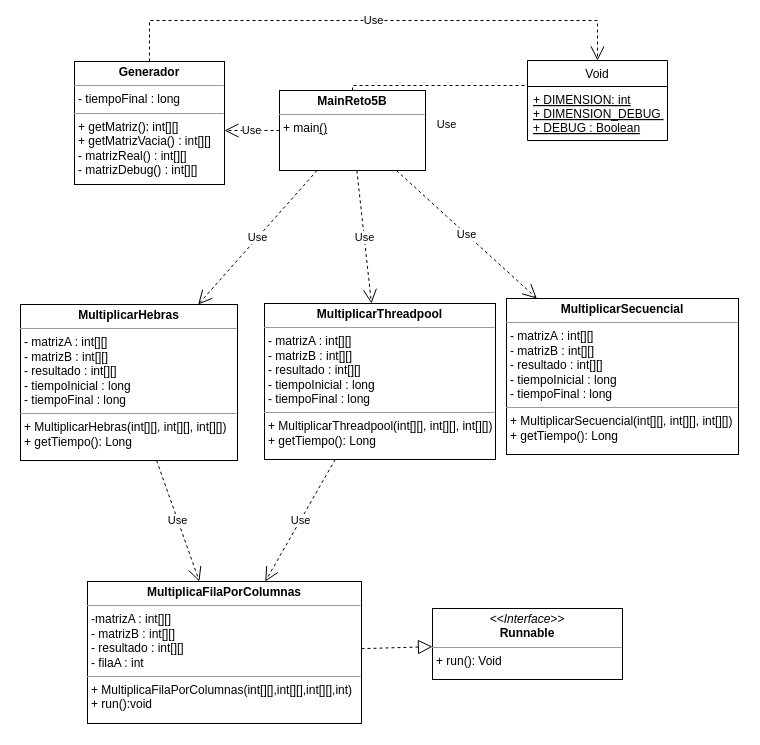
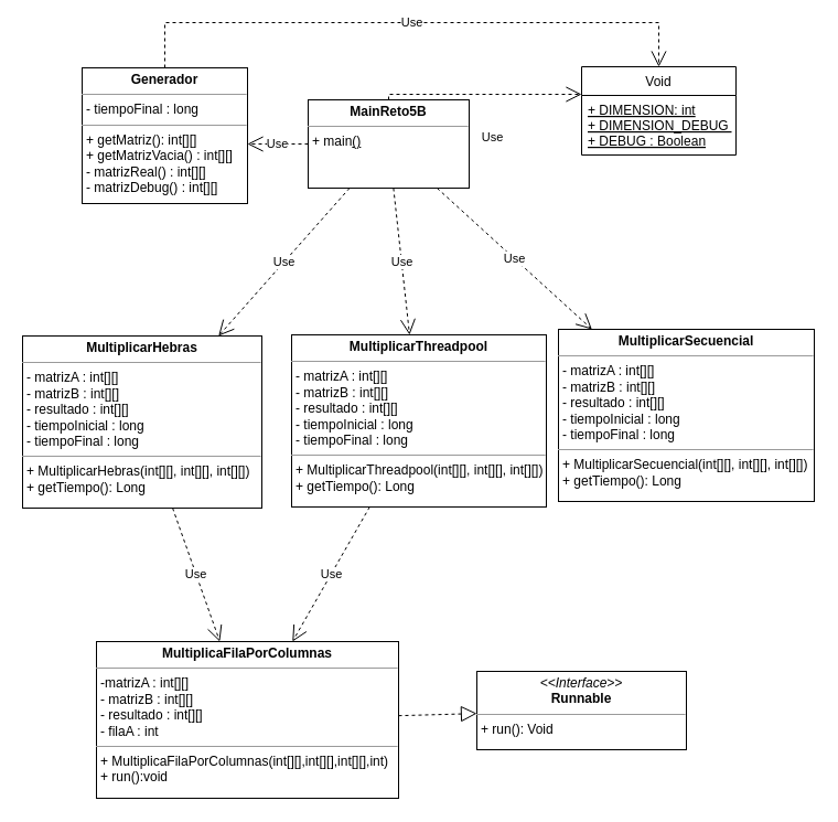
  <mxCell id="0" />
  <mxCell id="1" parent="0" />
  <mxCell id="2" value="&lt;p style=&quot;margin:0px;margin-top:4px;text-align:center;&quot;&gt;&lt;b&gt;MultiplicaFilaPorColumnas&lt;/b&gt;&lt;br&gt;&lt;/p&gt;&lt;hr size=&quot;1&quot;&gt;&lt;p style=&quot;margin:0px;margin-left:4px;&quot;&gt;&lt;span style=&quot;background-color: initial;&quot;&gt;-&lt;/span&gt;&lt;span style=&quot;background-color: initial;&quot;&gt;matrizA : int[][]&lt;/span&gt;&lt;/p&gt;&lt;p style=&quot;margin:0px;margin-left:4px;&quot;&gt;- matrizB : int[][]&lt;/p&gt;&lt;p style=&quot;margin:0px;margin-left:4px;&quot;&gt;- resultado : int[][]&lt;/p&gt;&lt;p style=&quot;margin:0px;margin-left:4px;&quot;&gt;- filaA : int&lt;/p&gt;&lt;hr size=&quot;1&quot;&gt;&lt;p style=&quot;margin:0px;margin-left:4px;&quot;&gt;+&amp;nbsp;&lt;span style=&quot;background-color: initial;&quot;&gt;MultiplicaFilaPorColumnas(int[][],int[][],int[][],int)&lt;/span&gt;&lt;/p&gt;&lt;p style=&quot;margin:0px;margin-left:4px;&quot;&gt;+ run():void&lt;/p&gt;&lt;p style=&quot;margin:0px;margin-left:4px;&quot;&gt;&lt;br&gt;&lt;/p&gt;" style="verticalAlign=top;align=left;overflow=fill;fontSize=12;fontFamily=Helvetica;html=1;" parent="1" vertex="1"><mxGeometry x="87" y="581" width="274" height="142" as="geometry" /></mxCell>
  <mxCell id="3" value="&lt;p style=&quot;margin:0px;margin-top:4px;text-align:center;&quot;&gt;&lt;b&gt;MainReto5B&lt;/b&gt;&lt;/p&gt;&lt;hr size=&quot;1&quot;&gt;&lt;p style=&quot;margin:0px;margin-left:4px;&quot;&gt;&lt;span style=&quot;background-color: initial;&quot;&gt;+ main&lt;u&gt;()&lt;/u&gt;&lt;/span&gt;&lt;/p&gt;" style="verticalAlign=top;align=left;overflow=fill;fontSize=12;fontFamily=Helvetica;html=1;" parent="1" vertex="1"><mxGeometry x="279" y="90" width="146" height="80" as="geometry" /></mxCell>
- <mxCell id="4" value="Use" style="endArrow=none;endSize=12;dashed=1;html=1;rounded=0;edgeStyle=orthogonalEdgeStyle;" parent="1" source="3" target="9" edge="1"><mxGeometry x="0.1" y="-39" width="160" relative="1" as="geometry"><mxPoint x="261" y="41" as="sourcePoint" /><mxPoint x="91" y="256" as="targetPoint" /><Array as="points"><mxPoint x="500" y="85" /><mxPoint x="500" y="85" /></Array><mxPoint as="offset" /></mxGeometry></mxCell>
+ <mxCell id="4" value="Use" style="endArrow=open;endSize=12;dashed=1;html=1;rounded=0;edgeStyle=orthogonalEdgeStyle;" parent="1" source="3" target="9" edge="1"><mxGeometry x="0.1" y="-39" width="160" relative="1" as="geometry"><mxPoint x="261" y="41" as="sourcePoint" /><mxPoint x="91" y="256" as="targetPoint" /><Array as="points"><mxPoint x="500" y="85" /><mxPoint x="500" y="85" /></Array><mxPoint as="offset" /></mxGeometry></mxCell>
  <mxCell id="5" value="&lt;p style=&quot;margin:0px;margin-top:4px;text-align:center;&quot;&gt;&lt;i&gt;&amp;lt;&amp;lt;Interface&amp;gt;&amp;gt;&lt;/i&gt;&lt;br&gt;&lt;b&gt;Runnable&lt;/b&gt;&lt;/p&gt;&lt;hr size=&quot;1&quot;&gt;&lt;p style=&quot;margin:0px;margin-left:4px;&quot;&gt;&lt;span style=&quot;background-color: initial;&quot;&gt;+ run(): Void&lt;/span&gt;&lt;br&gt;&lt;/p&gt;" style="verticalAlign=top;align=left;overflow=fill;fontSize=12;fontFamily=Helvetica;html=1;" parent="1" vertex="1"><mxGeometry x="432" y="608" width="190" height="71" as="geometry" /></mxCell>
  <mxCell id="6" value="" style="endArrow=block;dashed=1;endFill=0;endSize=12;html=1;rounded=0;" parent="1" source="2" target="5" edge="1"><mxGeometry width="160" relative="1" as="geometry"><mxPoint x="669" y="255" as="sourcePoint" /><mxPoint x="829" y="255" as="targetPoint" /></mxGeometry></mxCell>
  <mxCell id="7" value="&lt;p style=&quot;margin:0px;margin-top:4px;text-align:center;&quot;&gt;&lt;b&gt;MultiplicarHebras&lt;/b&gt;&lt;br&gt;&lt;/p&gt;&lt;hr size=&quot;1&quot;&gt;&lt;p style=&quot;margin:0px;margin-left:4px;&quot;&gt;&lt;span style=&quot;background-color: initial;&quot;&gt;-&amp;nbsp;&lt;/span&gt;&lt;span style=&quot;background-color: initial;&quot;&gt;matrizA : int[][]&lt;/span&gt;&lt;br&gt;&lt;/p&gt;&lt;p style=&quot;margin:0px;margin-left:4px;&quot;&gt;- matrizB : int[][]&lt;/p&gt;&lt;p style=&quot;margin:0px;margin-left:4px;&quot;&gt;- resultado : int[][]&lt;/p&gt;&lt;p style=&quot;margin:0px;margin-left:4px;&quot;&gt;- tiempoInicial : long&lt;/p&gt;&lt;p style=&quot;margin:0px;margin-left:4px;&quot;&gt;- tiempoFinal : long&lt;/p&gt;&lt;hr size=&quot;1&quot;&gt;&lt;p style=&quot;margin:0px;margin-left:4px;&quot;&gt;+&amp;nbsp;&lt;span style=&quot;background-color: initial;&quot;&gt;MultiplicarHebras(int[][], int[][], int[][])&lt;/span&gt;&lt;/p&gt;&lt;p style=&quot;margin:0px;margin-left:4px;&quot;&gt;+ getTiempo(): Long&lt;/p&gt;" style="verticalAlign=top;align=left;overflow=fill;fontSize=12;fontFamily=Helvetica;html=1;" parent="1" vertex="1"><mxGeometry x="20" y="304" width="217" height="156" as="geometry" /></mxCell>
  <mxCell id="8" value="&lt;p style=&quot;margin:0px;margin-top:4px;text-align:center;&quot;&gt;&lt;b&gt;Generador&lt;/b&gt;&lt;br&gt;&lt;/p&gt;&lt;hr size=&quot;1&quot;&gt;&lt;p style=&quot;margin:0px;margin-left:4px;&quot;&gt;&lt;span style=&quot;background-color: initial;&quot;&gt;- tiempoFinal : long&lt;/span&gt;&lt;br&gt;&lt;/p&gt;&lt;hr size=&quot;1&quot;&gt;&lt;p style=&quot;margin:0px;margin-left:4px;&quot;&gt;+&amp;nbsp;&lt;span style=&quot;background-color: initial;&quot;&gt;getMatriz(): int[][]&amp;nbsp;&lt;/span&gt;&lt;/p&gt;&lt;p style=&quot;margin:0px;margin-left:4px;&quot;&gt;+ getMatrizVacia() : int[][]&lt;/p&gt;&lt;p style=&quot;margin:0px;margin-left:4px;&quot;&gt;- matrizReal() : int[][]&lt;/p&gt;&lt;p style=&quot;margin:0px;margin-left:4px;&quot;&gt;- matrizDebug() : int[][]&lt;/p&gt;" style="verticalAlign=top;align=left;overflow=fill;fontSize=12;fontFamily=Helvetica;html=1;" parent="1" vertex="1"><mxGeometry x="74" y="61" width="150" height="123" as="geometry" /></mxCell>
  <mxCell id="9" value="Void" style="swimlane;fontStyle=0;childLayout=stackLayout;horizontal=1;startSize=26;fillColor=none;horizontalStack=0;resizeParent=1;resizeParentMax=0;resizeLast=0;collapsible=1;marginBottom=0;" parent="1" vertex="1"><mxGeometry x="527" y="60" width="140" height="80" as="geometry" /></mxCell>
  <mxCell id="10" value="+ DIMENSION: int&#10;+ DIMENSION_DEBUG : int&#10;+ DEBUG : Boolean" style="text;strokeColor=none;fillColor=none;align=left;verticalAlign=top;spacingLeft=4;spacingRight=4;overflow=hidden;rotatable=0;points=[[0,0.5],[1,0.5]];portConstraint=eastwest;fontStyle=4" parent="9" vertex="1"><mxGeometry y="26" width="140" height="54" as="geometry" /></mxCell>
  <mxCell id="11" value="Use" style="endArrow=open;endSize=12;dashed=1;html=1;rounded=0;edgeStyle=orthogonalEdgeStyle;" parent="1" source="3" target="8" edge="1"><mxGeometry width="160" relative="1" as="geometry"><mxPoint x="472" y="51" as="sourcePoint" /><mxPoint x="590" y="50" as="targetPoint" /><Array as="points"><mxPoint x="279" y="101" /><mxPoint x="279" y="101" /></Array></mxGeometry></mxCell>
  <mxCell id="12" value="Use" style="endArrow=open;endSize=12;dashed=1;html=1;rounded=0;edgeStyle=orthogonalEdgeStyle;" parent="1" source="8" target="9" edge="1"><mxGeometry width="160" relative="1" as="geometry"><mxPoint x="472" y="78" as="sourcePoint" /><mxPoint x="593" y="170" as="targetPoint" /><Array as="points"><mxPoint x="149" y="20" /><mxPoint x="597" y="20" /></Array></mxGeometry></mxCell>
  <mxCell id="13" value="Use" style="endArrow=open;endSize=12;dashed=1;html=1;rounded=0;" parent="1" source="7" target="2" edge="1"><mxGeometry width="160" relative="1" as="geometry"><mxPoint x="608" y="246" as="sourcePoint" /><mxPoint x="768" y="246" as="targetPoint" /></mxGeometry></mxCell>
  <mxCell id="14" value="&lt;p style=&quot;margin:0px;margin-top:4px;text-align:center;&quot;&gt;&lt;b&gt;MultiplicarThreadpool&lt;/b&gt;&lt;br&gt;&lt;/p&gt;&lt;hr size=&quot;1&quot;&gt;&lt;p style=&quot;margin:0px;margin-left:4px;&quot;&gt;&lt;span style=&quot;background-color: initial;&quot;&gt;-&amp;nbsp;&lt;/span&gt;&lt;span style=&quot;background-color: initial;&quot;&gt;matrizA : int[][]&lt;/span&gt;&lt;br&gt;&lt;/p&gt;&lt;p style=&quot;margin:0px;margin-left:4px;&quot;&gt;- matrizB : int[][]&lt;/p&gt;&lt;p style=&quot;margin:0px;margin-left:4px;&quot;&gt;- resultado : int[][]&lt;/p&gt;&lt;p style=&quot;margin:0px;margin-left:4px;&quot;&gt;- tiempoInicial : long&lt;/p&gt;&lt;p style=&quot;margin:0px;margin-left:4px;&quot;&gt;- tiempoFinal : long&lt;/p&gt;&lt;hr size=&quot;1&quot;&gt;&lt;p style=&quot;margin:0px;margin-left:4px;&quot;&gt;+&amp;nbsp;&lt;span style=&quot;background-color: initial;&quot;&gt;MultiplicarThreadpool(int[][], int[][], int[][])&lt;/span&gt;&lt;/p&gt;&lt;p style=&quot;margin:0px;margin-left:4px;&quot;&gt;+ getTiempo(): Long&lt;/p&gt;" style="verticalAlign=top;align=left;overflow=fill;fontSize=12;fontFamily=Helvetica;html=1;" parent="1" vertex="1"><mxGeometry x="264" y="303" width="231" height="156" as="geometry" /></mxCell>
  <mxCell id="15" value="Use" style="endArrow=open;endSize=12;dashed=1;html=1;rounded=0;" parent="1" source="14" target="2" edge="1"><mxGeometry width="160" relative="1" as="geometry"><mxPoint x="110" y="259.574" as="sourcePoint" /><mxPoint x="53" y="286.142" as="targetPoint" /></mxGeometry></mxCell>
  <mxCell id="16" value="&lt;p style=&quot;margin:0px;margin-top:4px;text-align:center;&quot;&gt;&lt;b&gt;MultiplicarSecuencial&lt;/b&gt;&lt;br&gt;&lt;/p&gt;&lt;hr size=&quot;1&quot;&gt;&lt;p style=&quot;margin:0px;margin-left:4px;&quot;&gt;&lt;span style=&quot;background-color: initial;&quot;&gt;-&amp;nbsp;&lt;/span&gt;&lt;span style=&quot;background-color: initial;&quot;&gt;matrizA : int[][]&lt;/span&gt;&lt;br&gt;&lt;/p&gt;&lt;p style=&quot;margin:0px;margin-left:4px;&quot;&gt;- matrizB : int[][]&lt;/p&gt;&lt;p style=&quot;margin:0px;margin-left:4px;&quot;&gt;- resultado : int[][]&lt;/p&gt;&lt;p style=&quot;margin:0px;margin-left:4px;&quot;&gt;- tiempoInicial : long&lt;/p&gt;&lt;p style=&quot;margin:0px;margin-left:4px;&quot;&gt;- tiempoFinal : long&lt;/p&gt;&lt;hr size=&quot;1&quot;&gt;&lt;p style=&quot;margin:0px;margin-left:4px;&quot;&gt;+&amp;nbsp;&lt;span style=&quot;background-color: initial;&quot;&gt;MultiplicarSecuencial(int[][], int[][], int[][])&lt;/span&gt;&lt;/p&gt;&lt;p style=&quot;margin:0px;margin-left:4px;&quot;&gt;+ getTiempo(): Long&lt;/p&gt;" style="verticalAlign=top;align=left;overflow=fill;fontSize=12;fontFamily=Helvetica;html=1;" parent="1" vertex="1"><mxGeometry x="506" y="298" width="232" height="156" as="geometry" /></mxCell>
  <mxCell id="17" value="Use" style="endArrow=open;endSize=12;dashed=1;html=1;rounded=0;" parent="1" source="3" target="7" edge="1"><mxGeometry width="160" relative="1" as="geometry"><mxPoint x="324" y="111" as="sourcePoint" /><mxPoint x="234" y="111" as="targetPoint" /></mxGeometry></mxCell>
  <mxCell id="18" value="Use" style="endArrow=open;endSize=12;dashed=1;html=1;rounded=0;" parent="1" source="3" target="14" edge="1"><mxGeometry width="160" relative="1" as="geometry"><mxPoint x="371.161" y="135" as="sourcePoint" /><mxPoint x="254.886" y="315" as="targetPoint" /></mxGeometry></mxCell>
  <mxCell id="19" value="Use" style="endArrow=open;endSize=12;dashed=1;html=1;rounded=0;" parent="1" source="3" target="16" edge="1"><mxGeometry width="160" relative="1" as="geometry"><mxPoint x="403.936" y="135" as="sourcePoint" /><mxPoint x="434.975" y="314" as="targetPoint" /></mxGeometry></mxCell>
